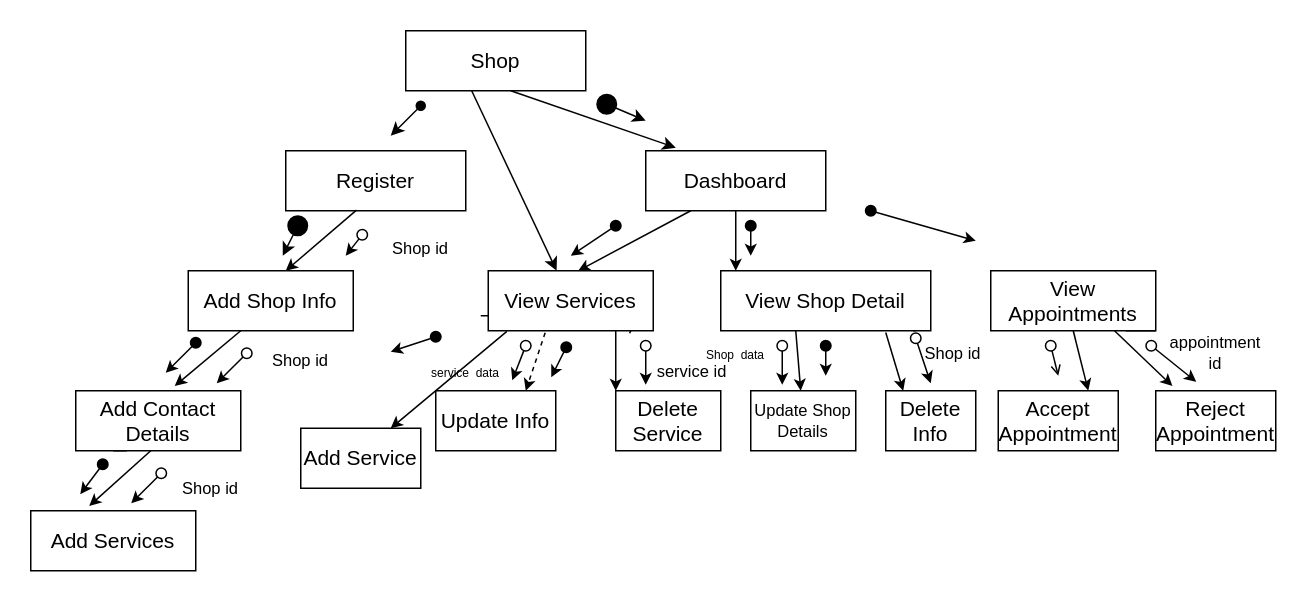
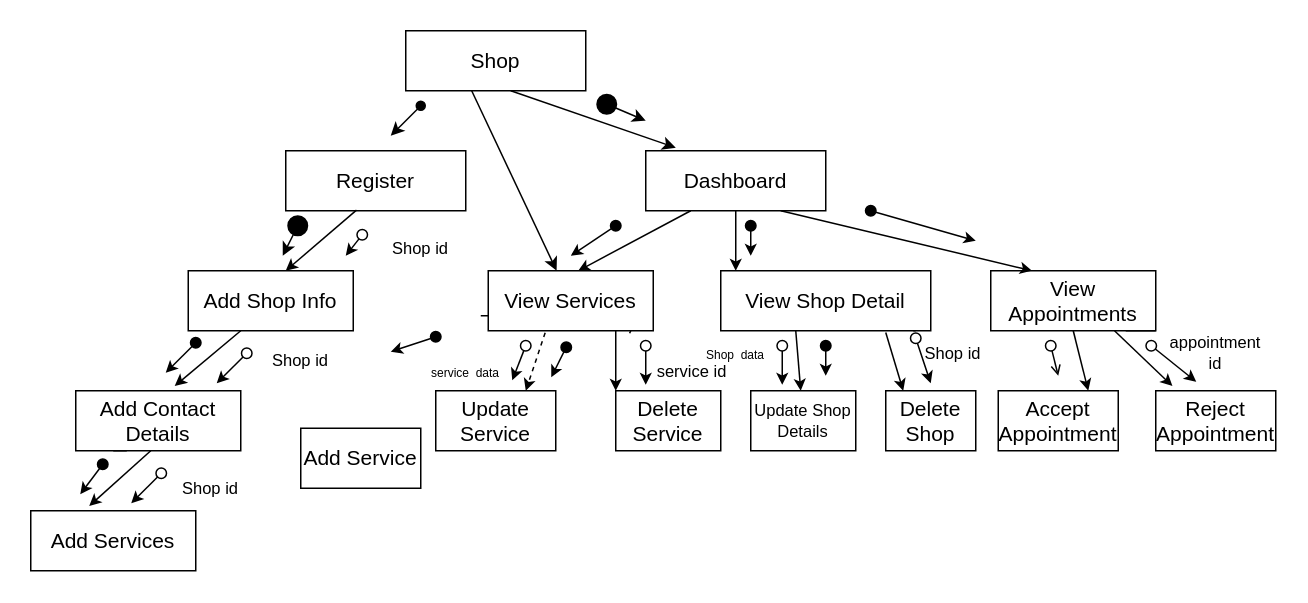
  <mxCell id="0" />
  <mxCell id="1" parent="0" />
  <mxCell id="2" value="Shop" style="rounded=0;whiteSpace=wrap;html=1;fontSize=14;" parent="1" vertex="1"><mxGeometry x="270" y="20" width="120" height="40" as="geometry" /></mxCell>
  <mxCell id="3" style="edgeStyle=orthogonalEdgeStyle;rounded=0;orthogonalLoop=1;jettySize=auto;html=1;exitX=0.75;exitY=0;exitDx=0;exitDy=0;fontSize=14;" parent="1" source="4" edge="1"><mxGeometry relative="1" as="geometry"><mxPoint x="260" y="110" as="targetPoint" /></mxGeometry></mxCell>
  <mxCell id="4" value="Register" style="rounded=0;whiteSpace=wrap;html=1;fontSize=14;" parent="1" vertex="1"><mxGeometry x="190" y="100" width="120" height="40" as="geometry" /></mxCell>
  <mxCell id="5" value="Dashboard" style="rounded=0;whiteSpace=wrap;html=1;fontSize=14;" parent="1" vertex="1"><mxGeometry x="430" y="100" width="120" height="40" as="geometry" /></mxCell>
  <mxCell id="6" value="" style="endArrow=classic;html=1;rounded=0;fontSize=14;entryX=0.167;entryY=-0.05;entryDx=0;entryDy=0;entryPerimeter=0;" parent="1" edge="1" target="5"><mxGeometry width="50" height="50" relative="1" as="geometry"><mxPoint x="340" y="60" as="sourcePoint" /><mxPoint x="370" y="100" as="targetPoint" /></mxGeometry></mxCell>
  <mxCell id="7" value="" style="endArrow=classic;html=1;rounded=0;exitX=0.365;exitY=0.991;exitDx=0;exitDy=0;exitPerimeter=0;fontSize=14;" parent="1" source="2" edge="1" target="14"><mxGeometry width="50" height="50" relative="1" as="geometry"><mxPoint x="300" y="80" as="sourcePoint" /><mxPoint x="270" y="100" as="targetPoint" /></mxGeometry></mxCell>
  <mxCell id="8" value="" style="endArrow=classic;html=1;rounded=0;startArrow=oval;fontSize=14;startFill=1;" parent="1" edge="1"><mxGeometry width="50" height="50" relative="1" as="geometry"><mxPoint x="280" y="70" as="sourcePoint" /><mxPoint x="260" y="90" as="targetPoint" /><Array as="points" /></mxGeometry></mxCell>
  <mxCell id="9" value="" style="endArrow=none;html=1;rounded=0;fontSize=14;" parent="1" edge="1"><mxGeometry width="50" height="50" relative="1" as="geometry"><mxPoint x="290" y="70" as="sourcePoint" /><mxPoint x="290" y="70" as="targetPoint" /></mxGeometry></mxCell>
  <mxCell id="10" style="edgeStyle=none;rounded=0;orthogonalLoop=1;jettySize=auto;html=1;exitX=0.75;exitY=0;exitDx=0;exitDy=0;fontSize=14;endArrow=open;startSize=14;endSize=14;" parent="1" source="4" target="4" edge="1"><mxGeometry relative="1" as="geometry" /></mxCell>
  <mxCell id="11" style="edgeStyle=none;rounded=0;orthogonalLoop=1;jettySize=auto;html=1;exitX=0.75;exitY=0;exitDx=0;exitDy=0;fontSize=14;endArrow=open;startSize=14;endSize=14;" parent="1" source="4" target="4" edge="1"><mxGeometry relative="1" as="geometry" /></mxCell>
  <mxCell id="12" value="" style="endArrow=classic;html=1;rounded=0;fontSize=14;startSize=13;endSize=6;startArrow=oval;startFill=1;" parent="1" edge="1"><mxGeometry width="50" height="50" relative="1" as="geometry"><mxPoint x="404" y="69" as="sourcePoint" /><mxPoint x="430" y="80" as="targetPoint" /></mxGeometry></mxCell>
  <mxCell id="13" value="" style="endArrow=none;html=1;rounded=0;fontSize=14;startSize=13;endSize=6;" parent="1" edge="1"><mxGeometry width="50" height="50" relative="1" as="geometry"><mxPoint x="370" y="80" as="sourcePoint" /><mxPoint x="370" y="80" as="targetPoint" /></mxGeometry></mxCell>
  <mxCell id="14" value="View Services" style="rounded=0;whiteSpace=wrap;html=1;fontSize=14;" parent="1" vertex="1"><mxGeometry x="325" y="180" width="110" height="40" as="geometry" /></mxCell>
  <mxCell id="15" value="&lt;font style=&quot;font-size: 14px;&quot;&gt;Add Shop Info&lt;/font&gt;" style="rounded=0;whiteSpace=wrap;html=1;fontSize=14;" parent="1" vertex="1"><mxGeometry x="125" y="180" width="110" height="40" as="geometry" /></mxCell>
  <mxCell id="16" value="View Shop Detail" style="rounded=0;whiteSpace=wrap;html=1;fontSize=14;" parent="1" vertex="1"><mxGeometry x="480" y="180" width="140" height="40" as="geometry" /></mxCell>
  <mxCell id="17" value="View Appointments" style="rounded=0;whiteSpace=wrap;html=1;fontSize=14;" parent="1" vertex="1"><mxGeometry x="660" y="180" width="110" height="40" as="geometry" /></mxCell>
  <mxCell id="18" value="" style="endArrow=classic;html=1;rounded=0;fontSize=14;startSize=13;endSize=6;startArrow=oval;startFill=1;" parent="1" edge="1"><mxGeometry width="50" height="50" relative="1" as="geometry"><mxPoint x="198" y="150" as="sourcePoint" /><mxPoint x="188" y="170" as="targetPoint" /></mxGeometry></mxCell>
  <mxCell id="19" value="" style="endArrow=classic;html=1;rounded=0;fontSize=14;startSize=7;endSize=5;exitX=0.393;exitY=0.99;exitDx=0;exitDy=0;exitPerimeter=0;" parent="1" edge="1" source="4"><mxGeometry width="50" height="50" relative="1" as="geometry"><mxPoint x="200" y="160" as="sourcePoint" /><mxPoint x="190" y="180" as="targetPoint" /><Array as="points"><mxPoint x="190" y="180" /></Array></mxGeometry></mxCell>
  <mxCell id="20" value="" style="endArrow=classic;html=1;rounded=0;fontSize=14;startSize=7;endSize=5;startArrow=oval;startFill=0;" parent="1" edge="1"><mxGeometry width="50" height="50" relative="1" as="geometry"><mxPoint x="241" y="156" as="sourcePoint" /><mxPoint x="230" y="170" as="targetPoint" /><Array as="points" /></mxGeometry></mxCell>
  <mxCell id="21" value="" style="endArrow=classic;html=1;rounded=0;fontSize=14;startSize=7;endSize=5;startArrow=oval;startFill=1;" parent="1" edge="1"><mxGeometry width="50" height="50" relative="1" as="geometry"><mxPoint x="410" y="150" as="sourcePoint" /><mxPoint x="380" y="170" as="targetPoint" /><Array as="points" /></mxGeometry></mxCell>
  <mxCell id="22" value="" style="endArrow=none;html=1;rounded=0;fontSize=14;startSize=7;endSize=5;" parent="1" edge="1"><mxGeometry width="50" height="50" relative="1" as="geometry"><mxPoint x="370" y="150" as="sourcePoint" /><mxPoint x="370" y="150" as="targetPoint" /></mxGeometry></mxCell>
  <mxCell id="23" style="edgeStyle=none;rounded=0;orthogonalLoop=1;jettySize=auto;html=1;fontSize=14;endArrow=open;startSize=7;endSize=5;" parent="1" edge="1"><mxGeometry relative="1" as="geometry"><mxPoint x="370" y="150" as="sourcePoint" /><mxPoint x="370" y="150" as="targetPoint" /></mxGeometry></mxCell>
  <mxCell id="24" style="edgeStyle=none;rounded=0;orthogonalLoop=1;jettySize=auto;html=1;entryX=1.073;entryY=0.284;entryDx=0;entryDy=0;entryPerimeter=0;fontSize=14;endArrow=open;startSize=7;endSize=5;" parent="1" edge="1"><mxGeometry relative="1" as="geometry"><mxPoint x="370" y="150" as="sourcePoint" /><mxPoint x="370" y="150" as="targetPoint" /></mxGeometry></mxCell>
  <mxCell id="25" value="" style="endArrow=classic;html=1;rounded=0;fontSize=14;startSize=7;endSize=5;exitX=0.25;exitY=1;exitDx=0;exitDy=0;" parent="1" edge="1" source="5"><mxGeometry width="50" height="50" relative="1" as="geometry"><mxPoint x="384.5" y="140" as="sourcePoint" /><mxPoint x="385" y="180" as="targetPoint" /></mxGeometry></mxCell>
  <mxCell id="26" value="" style="endArrow=classic;html=1;rounded=0;fontSize=14;startSize=7;endSize=5;exitX=0.5;exitY=1;exitDx=0;exitDy=0;" parent="1" edge="1" source="5"><mxGeometry width="50" height="50" relative="1" as="geometry"><mxPoint x="440" y="140" as="sourcePoint" /><mxPoint x="490" y="180" as="targetPoint" /></mxGeometry></mxCell>
+ <mxCell id="27" value="" style="endArrow=classic;html=1;rounded=0;fontSize=14;startSize=7;endSize=5;entryX=0.25;entryY=0;entryDx=0;entryDy=0;exitX=0.75;exitY=1;exitDx=0;exitDy=0;" parent="1" source="5" target="17" edge="1"><mxGeometry width="50" height="50" relative="1" as="geometry"><mxPoint x="550" y="140" as="sourcePoint" /><mxPoint x="570" y="90" as="targetPoint" /><Array as="points" /></mxGeometry></mxCell>
  <mxCell id="28" value="" style="endArrow=none;html=1;rounded=0;fontSize=14;startSize=7;endSize=5;" parent="1" edge="1"><mxGeometry width="50" height="50" relative="1" as="geometry"><mxPoint x="480" y="130" as="sourcePoint" /><mxPoint x="480" y="130" as="targetPoint" /></mxGeometry></mxCell>
  <mxCell id="29" value="Add Contact Details" style="rounded=0;whiteSpace=wrap;html=1;fontSize=14;" parent="1" vertex="1"><mxGeometry x="50" y="260" width="110" height="40" as="geometry" /></mxCell>
  <mxCell id="30" value="Add Service" style="rounded=0;whiteSpace=wrap;html=1;fontSize=14;" parent="1" vertex="1"><mxGeometry x="200" y="285" width="80" height="40" as="geometry" /></mxCell>
  <mxCell id="31" style="edgeStyle=none;rounded=0;orthogonalLoop=1;jettySize=auto;html=1;exitX=1;exitY=0.25;exitDx=0;exitDy=0;fontSize=14;endArrow=open;startSize=7;endSize=5;" parent="1" source="30" target="30" edge="1"><mxGeometry relative="1" as="geometry" /></mxCell>
  <mxCell id="32" value="Delete Service" style="rounded=0;whiteSpace=wrap;html=1;fontSize=14;" parent="1" vertex="1"><mxGeometry x="410" y="260" width="70" height="40" as="geometry" /></mxCell>
  <mxCell id="33" value="Update Shop Details" style="rounded=0;whiteSpace=wrap;html=1;fontSize=11;" parent="1" vertex="1"><mxGeometry x="500" y="260" width="70" height="40" as="geometry" /></mxCell>
- <mxCell id="34" value="Delete Info" style="rounded=0;whiteSpace=wrap;html=1;fontSize=14;" parent="1" vertex="1"><mxGeometry x="590" y="260" width="60" height="40" as="geometry" /></mxCell>
+ <mxCell id="34" value="Delete Shop" style="rounded=0;whiteSpace=wrap;html=1;fontSize=14;" parent="1" vertex="1"><mxGeometry x="590" y="260" width="60" height="40" as="geometry" /></mxCell>
  <mxCell id="35" value="Accept Appointment" style="rounded=0;whiteSpace=wrap;html=1;fontSize=14;" parent="1" vertex="1"><mxGeometry x="665" y="260" width="80" height="40" as="geometry" /></mxCell>
  <mxCell id="36" value="Reject Appointment" style="rounded=0;whiteSpace=wrap;html=1;fontSize=14;" parent="1" vertex="1"><mxGeometry x="770" y="260" width="80" height="40" as="geometry" /></mxCell>
- <mxCell id="37" value="Update Info" style="rounded=0;whiteSpace=wrap;html=1;fontSize=14;" parent="1" vertex="1"><mxGeometry x="290" y="260" width="80" height="40" as="geometry" /></mxCell>
+ <mxCell id="37" value="Update Service" style="rounded=0;whiteSpace=wrap;html=1;fontSize=14;" parent="1" vertex="1"><mxGeometry x="290" y="260" width="80" height="40" as="geometry" /></mxCell>
  <mxCell id="38" value="Add Services" style="rounded=0;whiteSpace=wrap;html=1;fontSize=14;" parent="1" vertex="1"><mxGeometry x="20" y="340" width="110" height="40" as="geometry" /></mxCell>
  <mxCell id="39" value="" style="endArrow=classic;html=1;rounded=0;fontSize=14;startSize=7;endSize=5;startArrow=oval;startFill=0;" parent="1" edge="1"><mxGeometry width="50" height="50" relative="1" as="geometry"><mxPoint x="164" y="235" as="sourcePoint" /><mxPoint x="144" y="255" as="targetPoint" /><Array as="points" /></mxGeometry></mxCell>
  <mxCell id="40" value="" style="endArrow=classic;html=1;rounded=0;fontSize=14;startSize=7;endSize=5;startArrow=oval;startFill=1;" parent="1" edge="1"><mxGeometry width="50" height="50" relative="1" as="geometry"><mxPoint x="130" y="228" as="sourcePoint" /><mxPoint x="110" y="248" as="targetPoint" /><Array as="points" /></mxGeometry></mxCell>
  <mxCell id="41" value="" style="endArrow=classic;html=1;rounded=0;fontSize=14;startSize=7;endSize=5;entryX=0.75;entryY=0;entryDx=0;entryDy=0;startArrow=none;exitX=0.332;exitY=1.08;exitDx=0;exitDy=0;exitPerimeter=0;" parent="1" edge="1"><mxGeometry width="50" height="50" relative="1" as="geometry"><mxPoint x="160" y="220" as="sourcePoint" /><mxPoint x="115.98" y="256.8" as="targetPoint" /><Array as="points" /></mxGeometry></mxCell>
  <mxCell id="42" value="" style="endArrow=classic;html=1;rounded=0;fontSize=14;startSize=7;endSize=5;startArrow=oval;startFill=0;" parent="1" edge="1"><mxGeometry width="50" height="50" relative="1" as="geometry"><mxPoint x="107" y="315" as="sourcePoint" /><mxPoint x="87" y="335" as="targetPoint" /><Array as="points"><mxPoint x="97" y="325" /></Array></mxGeometry></mxCell>
  <mxCell id="43" value="" style="endArrow=classic;html=1;rounded=0;fontSize=14;startSize=7;endSize=5;startArrow=oval;startFill=1;" parent="1" edge="1"><mxGeometry width="50" height="50" relative="1" as="geometry"><mxPoint x="68" y="309" as="sourcePoint" /><mxPoint x="53" y="329" as="targetPoint" /><Array as="points" /></mxGeometry></mxCell>
  <mxCell id="44" value="" style="endArrow=classic;html=1;rounded=0;fontSize=14;startSize=7;endSize=5;entryX=0.75;entryY=0;entryDx=0;entryDy=0;startArrow=none;" parent="1" edge="1"><mxGeometry width="50" height="50" relative="1" as="geometry"><mxPoint x="100" y="300" as="sourcePoint" /><mxPoint x="59" y="336.8" as="targetPoint" /><Array as="points" /></mxGeometry></mxCell>
  <mxCell id="45" value="" style="endArrow=none;html=1;rounded=0;fontSize=14;startSize=7;endSize=5;entryDx=0;entryDy=0;startArrow=none;exitDx=0;exitDy=0;exitPerimeter=0;" parent="1" edge="1"><mxGeometry width="50" height="50" relative="1" as="geometry"><mxPoint x="140" y="300" as="sourcePoint" /><mxPoint x="140" y="300" as="targetPoint" /><Array as="points" /></mxGeometry></mxCell>
  <mxCell id="46" value="" style="endArrow=none;html=1;rounded=0;fontSize=14;startSize=7;endSize=5;entryDx=0;entryDy=0;startArrow=none;exitX=0.332;exitY=1.08;exitDx=0;exitDy=0;exitPerimeter=0;" parent="1" edge="1"><mxGeometry width="50" height="50" relative="1" as="geometry"><mxPoint x="84.02" y="300" as="sourcePoint" /><mxPoint x="75" y="300" as="targetPoint" /><Array as="points" /></mxGeometry></mxCell>
  <mxCell id="47" style="edgeStyle=none;rounded=0;orthogonalLoop=1;jettySize=auto;html=1;exitX=0.25;exitY=0;exitDx=0;exitDy=0;fontSize=11;endArrow=open;startSize=7;endSize=5;" parent="1" source="37" target="37" edge="1"><mxGeometry relative="1" as="geometry" /></mxCell>
- <mxCell id="48" value="" style="endArrow=classic;html=1;rounded=0;fontSize=14;startSize=7;endSize=5;startArrow=none;exitX=0.113;exitY=1.011;exitDx=0;exitDy=0;exitPerimeter=0;entryX=0.75;entryY=0;entryDx=0;entryDy=0;" parent="1" source="14" target="30" edge="1"><mxGeometry width="50" height="50" relative="1" as="geometry"><mxPoint x="260" y="150" as="sourcePoint" /><mxPoint x="320" y="250" as="targetPoint" /><Array as="points" /></mxGeometry></mxCell>
  <mxCell id="49" value="" style="endArrow=classic;html=1;rounded=0;fontSize=14;startSize=7;endSize=5;startArrow=oval;startFill=1;" parent="1" edge="1"><mxGeometry width="50" height="50" relative="1" as="geometry"><mxPoint x="290" y="224" as="sourcePoint" /><mxPoint x="260" y="234" as="targetPoint" /><Array as="points" /></mxGeometry></mxCell>
  <mxCell id="50" value="" style="endArrow=classic;html=1;rounded=0;fontSize=14;startSize=7;endSize=5;startArrow=oval;startFill=0;" parent="1" edge="1"><mxGeometry width="50" height="50" relative="1" as="geometry"><mxPoint x="350" y="230" as="sourcePoint" /><mxPoint x="341" y="253" as="targetPoint" /></mxGeometry></mxCell>
  <mxCell id="51" value="" style="endArrow=classic;html=1;rounded=0;fontSize=14;startSize=7;endSize=5;startArrow=none;entryX=0.75;entryY=0;entryDx=0;entryDy=0;exitX=0.345;exitY=1.034;exitDx=0;exitDy=0;exitPerimeter=0;dashed=1;" parent="1" source="14" target="37" edge="1"><mxGeometry width="50" height="50" relative="1" as="geometry"><mxPoint x="360" y="230" as="sourcePoint" /><mxPoint x="340" y="270" as="targetPoint" /></mxGeometry></mxCell>
  <mxCell id="52" value="" style="endArrow=classic;html=1;rounded=0;fontSize=14;startSize=7;endSize=5;startArrow=oval;startFill=1;" parent="1" edge="1"><mxGeometry width="50" height="50" relative="1" as="geometry"><mxPoint x="377" y="231" as="sourcePoint" /><mxPoint x="367" y="251" as="targetPoint" /></mxGeometry></mxCell>
  <mxCell id="53" value="" style="endArrow=none;html=1;rounded=0;fontSize=14;startSize=7;endSize=5;startArrow=none;entryDx=0;entryDy=0;" parent="1" edge="1"><mxGeometry width="50" height="50" relative="1" as="geometry"><mxPoint x="350" y="220" as="sourcePoint" /><mxPoint x="350" y="220" as="targetPoint" /></mxGeometry></mxCell>
  <mxCell id="54" value="" style="endArrow=none;html=1;rounded=0;fontSize=14;startSize=7;endSize=5;startArrow=none;exitX=0;exitY=0.75;exitDx=0;exitDy=0;entryDx=0;entryDy=0;" parent="1" source="14" edge="1"><mxGeometry width="50" height="50" relative="1" as="geometry"><mxPoint x="325" y="210" as="sourcePoint" /><mxPoint x="320" y="210" as="targetPoint" /><Array as="points" /></mxGeometry></mxCell>
  <mxCell id="55" value="" style="endArrow=none;html=1;rounded=0;fontSize=14;startSize=7;endSize=5;" parent="1" edge="1"><mxGeometry width="50" height="50" relative="1" as="geometry"><mxPoint x="430" y="220" as="sourcePoint" /><mxPoint x="430" y="220" as="targetPoint" /><Array as="points" /></mxGeometry></mxCell>
  <mxCell id="56" value="" style="endArrow=none;html=1;rounded=0;fontSize=14;startSize=7;endSize=5;startArrow=none;" parent="1" edge="1"><mxGeometry width="50" height="50" relative="1" as="geometry"><mxPoint x="430" y="220" as="sourcePoint" /><mxPoint x="430" y="220" as="targetPoint" /><Array as="points" /></mxGeometry></mxCell>
  <mxCell id="57" value="" style="endArrow=classic;html=1;rounded=0;fontSize=14;startSize=7;endSize=5;" parent="1" edge="1"><mxGeometry width="50" height="50" relative="1" as="geometry"><mxPoint x="410" y="220" as="sourcePoint" /><mxPoint x="410" y="260" as="targetPoint" /><Array as="points" /></mxGeometry></mxCell>
  <mxCell id="58" value="" style="endArrow=none;html=1;rounded=0;fontSize=14;startSize=7;endSize=5;exitX=0.857;exitY=1.043;exitDx=0;exitDy=0;exitPerimeter=0;" parent="1" source="14" edge="1"><mxGeometry width="50" height="50" relative="1" as="geometry"><mxPoint x="419.27" y="221.72" as="sourcePoint" /><mxPoint x="420" y="220" as="targetPoint" /><Array as="points" /></mxGeometry></mxCell>
  <mxCell id="59" value="" style="endArrow=classic;html=1;rounded=0;fontSize=14;startSize=7;endSize=5;startArrow=oval;startFill=0;" parent="1" edge="1"><mxGeometry width="50" height="50" relative="1" as="geometry"><mxPoint x="521" y="230" as="sourcePoint" /><mxPoint x="521" y="256" as="targetPoint" /><Array as="points" /></mxGeometry></mxCell>
  <mxCell id="60" value="" style="endArrow=classic;html=1;rounded=0;fontSize=14;startSize=7;endSize=5;" parent="1" target="33" edge="1"><mxGeometry width="50" height="50" relative="1" as="geometry"><mxPoint x="530" y="220" as="sourcePoint" /><mxPoint x="530" y="250" as="targetPoint" /><Array as="points" /></mxGeometry></mxCell>
  <mxCell id="61" value="" style="endArrow=classic;html=1;rounded=0;fontSize=14;startSize=7;endSize=5;startArrow=oval;startFill=1;" parent="1" edge="1"><mxGeometry width="50" height="50" relative="1" as="geometry"><mxPoint x="550" y="230" as="sourcePoint" /><mxPoint x="550" y="250" as="targetPoint" /><Array as="points" /></mxGeometry></mxCell>
  <mxCell id="62" value="" style="endArrow=classic;html=1;rounded=0;fontSize=14;startSize=7;endSize=5;startArrow=oval;startFill=0;" parent="1" edge="1"><mxGeometry width="50" height="50" relative="1" as="geometry"><mxPoint x="430" y="230" as="sourcePoint" /><mxPoint x="430" y="256" as="targetPoint" /><Array as="points" /></mxGeometry></mxCell>
  <mxCell id="63" value="" style="endArrow=classic;html=1;rounded=0;fontSize=14;startSize=7;endSize=5;entryX=0.881;entryY=-0.029;entryDx=0;entryDy=0;entryPerimeter=0;exitX=0.5;exitY=1;exitDx=0;exitDy=0;" parent="1" edge="1"><mxGeometry width="50" height="50" relative="1" as="geometry"><mxPoint x="590" y="221.16" as="sourcePoint" /><mxPoint x="601.67" y="260" as="targetPoint" /><Array as="points" /></mxGeometry></mxCell>
  <mxCell id="64" value="" style="endArrow=classic;html=1;rounded=0;fontSize=14;startSize=7;endSize=5;exitDx=0;exitDy=0;startArrow=oval;startFill=0;" parent="1" edge="1"><mxGeometry width="50" height="50" relative="1" as="geometry"><mxPoint x="610" y="225" as="sourcePoint" /><mxPoint x="620" y="255" as="targetPoint" /><Array as="points" /></mxGeometry></mxCell>
  <mxCell id="65" value="" style="endArrow=classic;html=1;rounded=0;fontSize=14;startSize=7;endSize=5;entryX=0.75;entryY=0;entryDx=0;entryDy=0;exitX=0.5;exitY=1;exitDx=0;exitDy=0;" parent="1" source="17" target="35" edge="1"><mxGeometry width="50" height="50" relative="1" as="geometry"><mxPoint x="692.5" y="230" as="sourcePoint" /><mxPoint x="695" y="270" as="targetPoint" /><Array as="points" /></mxGeometry></mxCell>
  <mxCell id="66" value="" style="endArrow=classic;html=1;rounded=0;fontSize=14;startSize=7;endSize=5;startArrow=oval;startFill=0;" parent="1" edge="1"><mxGeometry width="50" height="50" relative="1" as="geometry"><mxPoint x="767" y="230" as="sourcePoint" /><mxPoint x="797" y="254" as="targetPoint" /><Array as="points" /></mxGeometry></mxCell>
  <mxCell id="67" value="" style="endArrow=classic;html=1;rounded=0;fontSize=14;startSize=7;endSize=5;entryX=0.139;entryY=-0.079;entryDx=0;entryDy=0;exitX=0.75;exitY=1;exitDx=0;exitDy=0;entryPerimeter=0;" parent="1" source="17" target="36" edge="1"><mxGeometry width="50" height="50" relative="1" as="geometry"><mxPoint x="715" y="230" as="sourcePoint" /><mxPoint x="735" y="270" as="targetPoint" /><Array as="points" /></mxGeometry></mxCell>
  <mxCell id="68" value="" style="endArrow=none;html=1;rounded=0;fontSize=14;startSize=7;endSize=5;entryDx=0;entryDy=0;entryPerimeter=0;exitX=0.5;exitY=1;exitDx=0;exitDy=0;" parent="1" edge="1"><mxGeometry width="50" height="50" relative="1" as="geometry"><mxPoint x="608.33" y="220" as="sourcePoint" /><mxPoint x="610" y="220" as="targetPoint" /><Array as="points" /></mxGeometry></mxCell>
  <mxCell id="69" style="edgeStyle=none;rounded=0;orthogonalLoop=1;jettySize=auto;html=1;fontSize=11;endArrow=open;startSize=7;endSize=5;startArrow=oval;startFill=0;" parent="1" edge="1"><mxGeometry relative="1" as="geometry"><mxPoint x="705" y="250" as="targetPoint" /><mxPoint x="700" y="230" as="sourcePoint" /><Array as="points" /></mxGeometry></mxCell>
  <mxCell id="70" value="" style="endArrow=none;html=1;rounded=0;fontSize=14;startSize=7;endSize=5;entryDx=0;entryDy=0;exitX=1;exitY=1;exitDx=0;exitDy=0;" parent="1" source="17" edge="1"><mxGeometry width="50" height="50" relative="1" as="geometry"><mxPoint x="750" y="220" as="sourcePoint" /><mxPoint x="750" y="220" as="targetPoint" /><Array as="points" /></mxGeometry></mxCell>
  <mxCell id="71" value="Shop id" style="text;html=1;strokeColor=none;fillColor=none;align=center;verticalAlign=middle;whiteSpace=wrap;rounded=0;fontSize=11;" parent="1" vertex="1"><mxGeometry x="250" y="150" width="60" height="30" as="geometry" /></mxCell>
  <mxCell id="72" value="Shop id" style="text;html=1;strokeColor=none;fillColor=none;align=center;verticalAlign=middle;whiteSpace=wrap;rounded=0;fontSize=11;" parent="1" vertex="1"><mxGeometry x="110" y="310" width="60" height="30" as="geometry" /></mxCell>
  <mxCell id="73" value="Shop id" style="text;html=1;strokeColor=none;fillColor=none;align=center;verticalAlign=middle;whiteSpace=wrap;rounded=0;fontSize=11;" parent="1" vertex="1"><mxGeometry x="170" y="230" width="60" height="20" as="geometry" /></mxCell>
  <mxCell id="74" value="service id" style="text;html=1;strokeColor=none;fillColor=none;align=center;verticalAlign=middle;whiteSpace=wrap;rounded=0;fontSize=11;" parent="1" vertex="1"><mxGeometry x="431" y="232" width="60" height="30" as="geometry" /></mxCell>
  <mxCell id="75" value="Shop id" style="text;html=1;strokeColor=none;fillColor=none;align=center;verticalAlign=middle;whiteSpace=wrap;rounded=0;fontSize=11;" parent="1" vertex="1"><mxGeometry x="605" y="220" width="60" height="30" as="geometry" /></mxCell>
  <mxCell id="76" value="&lt;font style=&quot;font-size: 8px;&quot;&gt;Shop&amp;nbsp; data&lt;/font&gt;" style="text;html=1;strokeColor=none;fillColor=none;align=center;verticalAlign=middle;whiteSpace=wrap;rounded=0;fontSize=11;" parent="1" vertex="1"><mxGeometry x="460" y="220" width="60" height="30" as="geometry" /></mxCell>
  <mxCell id="77" value="appointment id" style="text;html=1;strokeColor=none;fillColor=none;align=center;verticalAlign=middle;whiteSpace=wrap;rounded=0;fontSize=11;" parent="1" vertex="1"><mxGeometry x="780" y="225" width="60" height="20" as="geometry" /></mxCell>
  <mxCell id="78" value="" style="endArrow=none;html=1;rounded=0;startArrow=none;fontSize=14;" edge="1" parent="1"><mxGeometry width="50" height="50" relative="1" as="geometry"><mxPoint x="280" y="70" as="sourcePoint" /><mxPoint x="280" y="70" as="targetPoint" /><Array as="points" /></mxGeometry></mxCell>
  <mxCell id="79" value="" style="endArrow=classic;html=1;rounded=0;fontSize=14;startSize=7;endSize=5;startArrow=oval;startFill=1;" edge="1" parent="1"><mxGeometry width="50" height="50" relative="1" as="geometry"><mxPoint x="500" y="150" as="sourcePoint" /><mxPoint x="500" y="170" as="targetPoint" /><Array as="points" /></mxGeometry></mxCell>
  <mxCell id="80" value="" style="endArrow=classic;html=1;rounded=0;fontSize=14;startSize=7;endSize=5;startArrow=oval;startFill=1;" edge="1" parent="1"><mxGeometry width="50" height="50" relative="1" as="geometry"><mxPoint x="580" y="140" as="sourcePoint" /><mxPoint x="650" y="160" as="targetPoint" /><Array as="points" /></mxGeometry></mxCell>
  <mxCell id="81" value="&lt;font style=&quot;font-size: 8px;&quot;&gt;service&amp;nbsp; data&lt;/font&gt;" style="text;html=1;strokeColor=none;fillColor=none;align=center;verticalAlign=middle;whiteSpace=wrap;rounded=0;fontSize=11;" vertex="1" parent="1"><mxGeometry x="280" y="232" width="60" height="30" as="geometry" /></mxCell>
